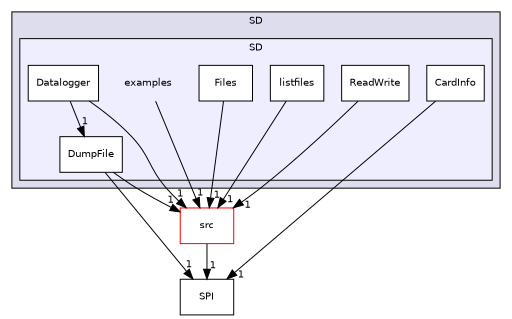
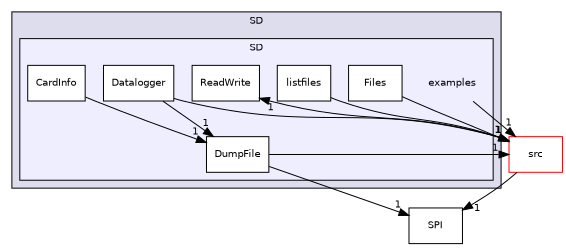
  digraph {
    compound=true
    node [fontname=Helvetica fontsize=10 shape=box color=black fillcolor=white style=filled]
    edge [headlabel=1 labeldistance=1.5 labelfontname=Helvetica labelfontsize=10]
    n1 [label=examples shape=plaintext color="" fillcolor="" style=""]
    n2 [label=CardInfo]
    n3 [label=Datalogger]
    n4 [label=DumpFile]
    n5 [label=Files]
    n6 [label=listfiles]
    n7 [label=ReadWrite]
    n8 [color=red label=src]
    n9 [label=SPI color="" fillcolor="" style=""]
    subgraph cluster_1 {
      bgcolor="#ddddee"
      fontname=Helvetica
      fontsize=10
      label=SD
      pencolor=black
      subgraph cluster_2 {
        bgcolor="#eeeeff"
        fontname=Helvetica
        fontsize=10
        label=SD
        pencolor=black
        n1
        n2
        n3
        n4
        n5
        n6
        n7
      }
    }
    n1 -> n8
-   n2 -> n9
+   n2 -> n4
    n3 -> n4
    n3 -> n8
    n4 -> n8
    n4 -> n9
    n5 -> n8
    n6 -> n8
-   n7 -> n8
+   n8 -> n7
    n8 -> n9
  }
